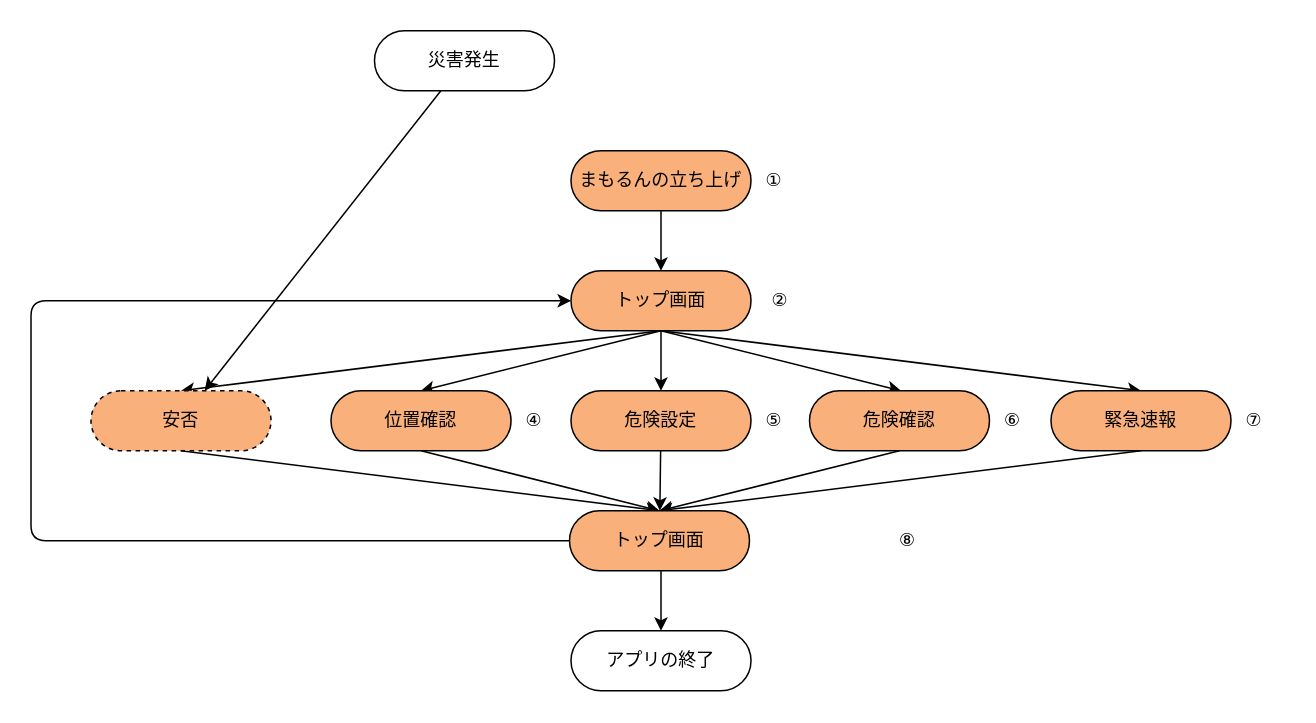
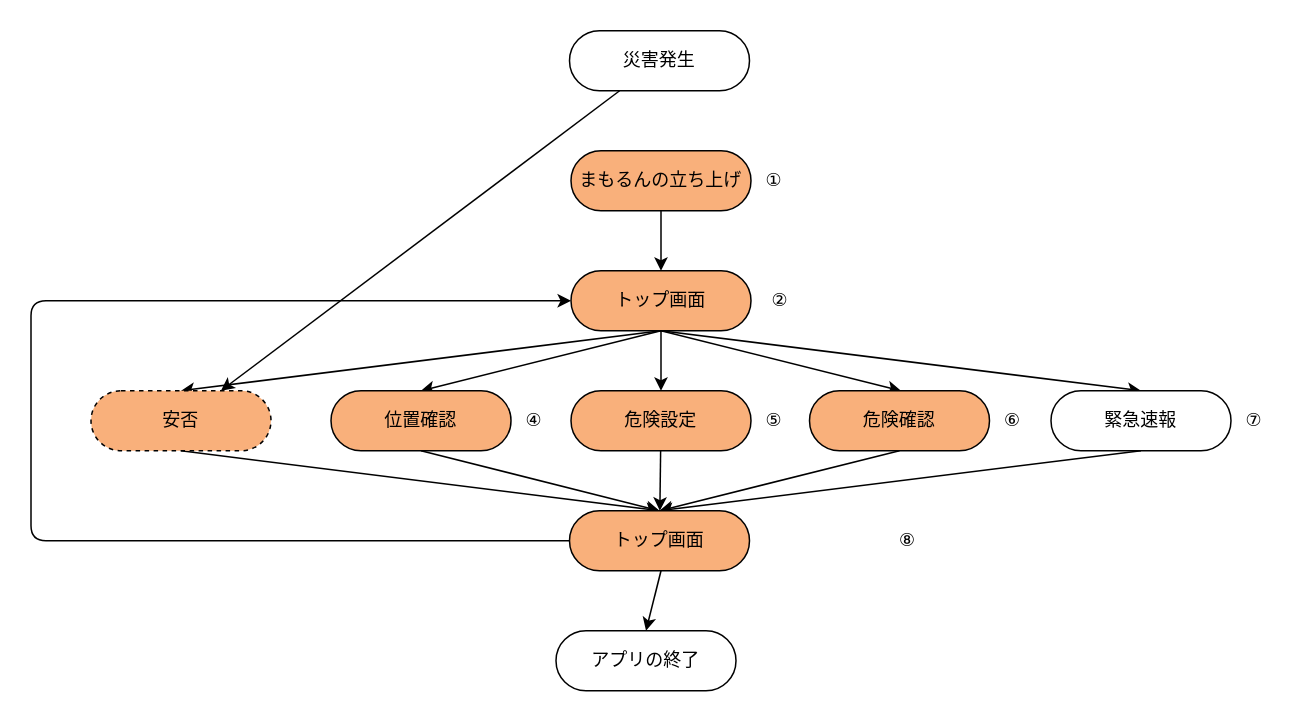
  <mxCell id="0" />
  <mxCell id="1" parent="0" />
  <mxCell id="2" style="edgeStyle=none;html=1;entryX=0.5;entryY=0;entryDx=0;entryDy=0;fontColor=#000000;strokeColor=#000000;" parent="1" target="13" edge="1"><mxGeometry relative="1" as="geometry"><mxPoint x="280" y="260" as="targetPoint" /><mxPoint x="440" y="220" as="sourcePoint" /></mxGeometry></mxCell>
  <mxCell id="3" style="edgeStyle=none;html=1;entryX=0.5;entryY=0;entryDx=0;entryDy=0;strokeColor=#000000;fontColor=#000000;" parent="1" edge="1"><mxGeometry relative="1" as="geometry"><mxPoint x="600" y="260" as="targetPoint" /><mxPoint x="440" y="220" as="sourcePoint" /></mxGeometry></mxCell>
  <mxCell id="4" style="edgeStyle=none;html=1;entryX=0.5;entryY=0;entryDx=0;entryDy=0;strokeColor=#000000;" parent="1" target="17" edge="1"><mxGeometry relative="1" as="geometry"><mxPoint x="440" y="220" as="sourcePoint" /></mxGeometry></mxCell>
  <mxCell id="5" style="edgeStyle=none;html=1;strokeColor=#000000;" parent="1" target="15" edge="1"><mxGeometry relative="1" as="geometry"><mxPoint x="440" y="220" as="sourcePoint" /></mxGeometry></mxCell>
  <mxCell id="6" style="edgeStyle=none;html=1;entryX=0.5;entryY=0;entryDx=0;entryDy=0;strokeColor=#000000;" parent="1" target="22" edge="1"><mxGeometry relative="1" as="geometry"><mxPoint x="440" y="220" as="sourcePoint" /></mxGeometry></mxCell>
  <mxCell id="7" style="edgeStyle=none;html=1;strokeColor=#000000;" parent="1" source="8" target="13" edge="1"><mxGeometry relative="1" as="geometry" /></mxCell>
- <mxCell id="8" value="&lt;font color=&quot;#000000&quot;&gt;災害発生&lt;/font&gt;" style="whiteSpace=wrap;html=1;rounded=1;arcSize=50;fillColor=none;strokeWidth=1;strokeColor=#000000;" parent="1" vertex="1"><mxGeometry x="249" y="20" width="120" height="40" as="geometry" /></mxCell>
+ <mxCell id="8" value="&lt;font color=&quot;#000000&quot;&gt;災害発生&lt;/font&gt;" style="whiteSpace=wrap;html=1;rounded=1;arcSize=50;fillColor=none;strokeWidth=1;strokeColor=#000000;" parent="1" vertex="1"><mxGeometry x="379" y="20" width="120" height="40" as="geometry" /></mxCell>
  <mxCell id="9" style="edgeStyle=none;html=1;entryX=0.5;entryY=0;entryDx=0;entryDy=0;strokeColor=#000000;fontColor=#000000;" parent="1" target="11" edge="1"><mxGeometry relative="1" as="geometry"><mxPoint x="600" y="300" as="sourcePoint" /></mxGeometry></mxCell>
  <mxCell id="10" style="edgeStyle=none;html=1;entryX=0.5;entryY=0;entryDx=0;entryDy=0;strokeColor=#000000;fontColor=#000000;exitX=0.5;exitY=1;exitDx=0;exitDy=0;" parent="1" source="11" target="33" edge="1"><mxGeometry relative="1" as="geometry" /></mxCell>
  <mxCell id="11" value="&lt;font color=&quot;#000000&quot;&gt;危険確認&lt;/font&gt;" style="whiteSpace=wrap;html=1;rounded=1;arcSize=50;fillColor=#F9B07B;strokeWidth=1;strokeColor=#000000;" parent="1" vertex="1"><mxGeometry x="539" y="260" width="120" height="40" as="geometry" /></mxCell>
  <mxCell id="12" style="edgeStyle=none;html=1;entryX=0.5;entryY=0;entryDx=0;entryDy=0;strokeColor=#000000;fontColor=#000000;exitX=0.5;exitY=1;exitDx=0;exitDy=0;" parent="1" source="13" target="33" edge="1"><mxGeometry relative="1" as="geometry" /></mxCell>
  <mxCell id="13" value="&lt;font color=&quot;#000000&quot;&gt;安否&lt;/font&gt;" style="whiteSpace=wrap;html=1;rounded=1;arcSize=50;fillColor=#F9B07B;strokeWidth=1;strokeColor=#000000;dashed=1;" parent="1" vertex="1"><mxGeometry x="60" y="260" width="120" height="40" as="geometry" /></mxCell>
  <mxCell id="14" style="edgeStyle=none;html=1;strokeColor=#000000;" edge="1" parent="1" source="15" target="33"><mxGeometry relative="1" as="geometry" /></mxCell>
  <mxCell id="15" value="&lt;font color=&quot;#000000&quot;&gt;危険設定&lt;/font&gt;" style="whiteSpace=wrap;html=1;rounded=1;arcSize=50;fillColor=#F9B07B;strokeWidth=1;strokeColor=#000000;" parent="1" vertex="1"><mxGeometry x="380" y="260" width="120" height="40" as="geometry" /></mxCell>
  <mxCell id="16" style="edgeStyle=none;html=1;entryX=0.5;entryY=0;entryDx=0;entryDy=0;strokeColor=#000000;fontColor=#000000;exitX=0.5;exitY=1;exitDx=0;exitDy=0;" parent="1" source="17" target="33" edge="1"><mxGeometry relative="1" as="geometry" /></mxCell>
  <mxCell id="17" value="&lt;font color=&quot;#000000&quot;&gt;位置確認&lt;br&gt;&lt;/font&gt;" style="whiteSpace=wrap;html=1;rounded=1;arcSize=50;fillColor=#F9B07B;strokeWidth=1;strokeColor=#000000;" parent="1" vertex="1"><mxGeometry x="220" y="260" width="120" height="40" as="geometry" /></mxCell>
  <mxCell id="18" value="④" style="text;html=1;align=center;verticalAlign=middle;resizable=0;points=[];autosize=1;strokeColor=none;fillColor=none;fontColor=#000000;" parent="1" vertex="1"><mxGeometry x="335" y="265" width="40" height="30" as="geometry" /></mxCell>
  <mxCell id="19" value="⑤" style="text;html=1;align=center;verticalAlign=middle;resizable=0;points=[];autosize=1;strokeColor=none;fillColor=none;fontColor=#000000;" parent="1" vertex="1"><mxGeometry x="495" y="265" width="40" height="30" as="geometry" /></mxCell>
  <mxCell id="20" value="⑥" style="text;html=1;align=center;verticalAlign=middle;resizable=0;points=[];autosize=1;strokeColor=none;fillColor=none;fontColor=#000000;" parent="1" vertex="1"><mxGeometry x="654" y="265" width="40" height="30" as="geometry" /></mxCell>
  <mxCell id="21" style="edgeStyle=none;html=1;entryX=0.5;entryY=0;entryDx=0;entryDy=0;strokeColor=#000000;fontColor=#000000;exitX=0.5;exitY=1;exitDx=0;exitDy=0;" parent="1" source="22" target="33" edge="1"><mxGeometry relative="1" as="geometry" /></mxCell>
- <mxCell id="22" value="&lt;font color=&quot;#000000&quot;&gt;緊急速報&lt;/font&gt;" style="whiteSpace=wrap;html=1;rounded=1;arcSize=50;fillColor=#F9B07B;strokeWidth=1;strokeColor=#000000;" parent="1" vertex="1"><mxGeometry x="700" y="260" width="120" height="40" as="geometry" /></mxCell>
+ <mxCell id="22" value="&lt;font color=&quot;#000000&quot;&gt;緊急速報&lt;/font&gt;" style="whiteSpace=wrap;html=1;rounded=1;arcSize=50;fillColor=#ffffff;strokeWidth=1;strokeColor=#000000;" parent="1" vertex="1"><mxGeometry x="700" y="260" width="120" height="40" as="geometry" /></mxCell>
  <mxCell id="23" value="⑦" style="text;html=1;align=center;verticalAlign=middle;resizable=0;points=[];autosize=1;strokeColor=none;fillColor=none;fontColor=#000000;" parent="1" vertex="1"><mxGeometry x="815" y="265" width="40" height="30" as="geometry" /></mxCell>
- <mxCell id="24" value="&lt;font color=&quot;#000000&quot;&gt;アプリの終了&lt;/font&gt;" style="whiteSpace=wrap;html=1;rounded=1;arcSize=50;fillColor=#FFFFFF;strokeWidth=1;strokeColor=#000000;" parent="1" vertex="1"><mxGeometry x="380" y="420" width="120" height="40" as="geometry" /></mxCell>
+ <mxCell id="24" value="&lt;font color=&quot;#000000&quot;&gt;アプリの終了&lt;/font&gt;" style="whiteSpace=wrap;html=1;rounded=1;arcSize=50;fillColor=#FFFFFF;strokeWidth=1;strokeColor=#000000;" parent="1" vertex="1"><mxGeometry x="370" y="420" width="120" height="40" as="geometry" /></mxCell>
  <mxCell id="25" value="⑧" style="text;html=1;align=center;verticalAlign=middle;resizable=0;points=[];autosize=1;strokeColor=none;fillColor=none;fontColor=#000000;" parent="1" vertex="1"><mxGeometry x="584" y="345" width="40" height="30" as="geometry" /></mxCell>
  <mxCell id="26" style="edgeStyle=none;html=1;strokeColor=#000000;" edge="1" parent="1" source="27" target="29"><mxGeometry relative="1" as="geometry" /></mxCell>
  <mxCell id="27" value="&lt;font color=&quot;#000000&quot;&gt;まもるんの立ち上げ&lt;br&gt;&lt;/font&gt;" style="whiteSpace=wrap;html=1;rounded=1;arcSize=50;fillColor=#F9B07B;strokeWidth=1;strokeColor=#000000;" parent="1" vertex="1"><mxGeometry x="380" y="100" width="120" height="40" as="geometry" /></mxCell>
  <mxCell id="28" value="①" style="text;html=1;align=center;verticalAlign=middle;resizable=0;points=[];autosize=1;strokeColor=none;fillColor=none;fontColor=#000000;" parent="1" vertex="1"><mxGeometry x="495" y="105" width="40" height="30" as="geometry" /></mxCell>
  <mxCell id="29" value="&lt;font color=&quot;#000000&quot;&gt;トップ画面&lt;br&gt;&lt;/font&gt;" style="whiteSpace=wrap;html=1;rounded=1;arcSize=50;fillColor=#F9B07B;strokeWidth=1;strokeColor=#000000;" vertex="1" parent="1"><mxGeometry x="380" y="180" width="120" height="40" as="geometry" /></mxCell>
  <mxCell id="30" value="②" style="text;html=1;align=center;verticalAlign=middle;resizable=0;points=[];autosize=1;strokeColor=none;fillColor=none;fontColor=#000000;" vertex="1" parent="1"><mxGeometry x="499" y="185" width="40" height="30" as="geometry" /></mxCell>
  <mxCell id="31" style="edgeStyle=none;html=1;strokeColor=#000000;entryX=0.5;entryY=0;entryDx=0;entryDy=0;" edge="1" parent="1" target="24"><mxGeometry relative="1" as="geometry"><mxPoint x="440" y="380" as="sourcePoint" /><mxPoint x="440" y="420" as="targetPoint" /></mxGeometry></mxCell>
  <mxCell id="32" style="edgeStyle=none;html=1;strokeColor=#000000;entryX=0;entryY=0.5;entryDx=0;entryDy=0;" edge="1" parent="1" source="33" target="29"><mxGeometry relative="1" as="geometry"><mxPoint x="20" y="200" as="targetPoint" /><Array as="points"><mxPoint x="20" y="360" /><mxPoint x="20" y="200" /></Array></mxGeometry></mxCell>
  <mxCell id="33" value="&lt;font color=&quot;#000000&quot;&gt;トップ画面&lt;br&gt;&lt;/font&gt;" style="whiteSpace=wrap;html=1;rounded=1;arcSize=50;fillColor=#F9B07B;strokeWidth=1;strokeColor=#000000;" vertex="1" parent="1"><mxGeometry x="379" y="340" width="120" height="40" as="geometry" /></mxCell>
